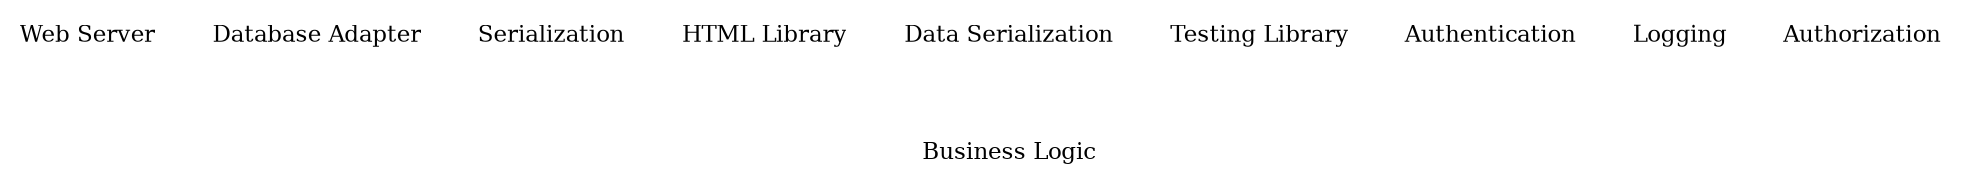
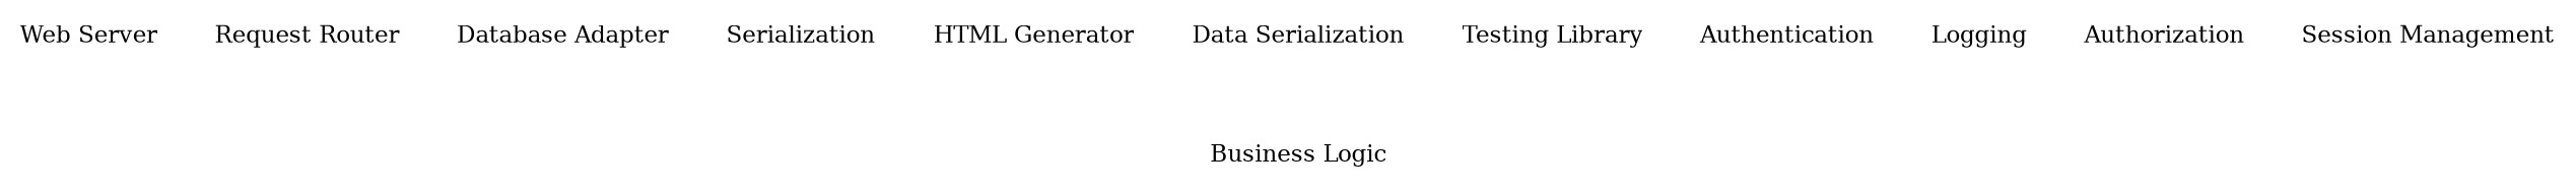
  digraph {
    node [shape=plaintext]
    edge [style=invis]
    n1 [fillcolor=lightpink label="Business Logic"]
    "Web Server"
+   "Request Router"
    "Database Adapter"
    n5 [label=Serialization]
-   "HTML Generator" [label="HTML Library"]
+   "HTML Generator"
    "Data Serialization"
    "Testing Library"
    Authentication
    Logging
    Authorization
+   "Session Management"
    "Web Server" -> n1
+   "Request Router" -> n1
    "Database Adapter" -> n1
    n5 -> n1
    "HTML Generator" -> n1
    "Data Serialization" -> n1
    "Testing Library" -> n1
    Authentication -> n1
    Logging -> n1
    Authorization -> n1
+   "Session Management" -> n1
  }
